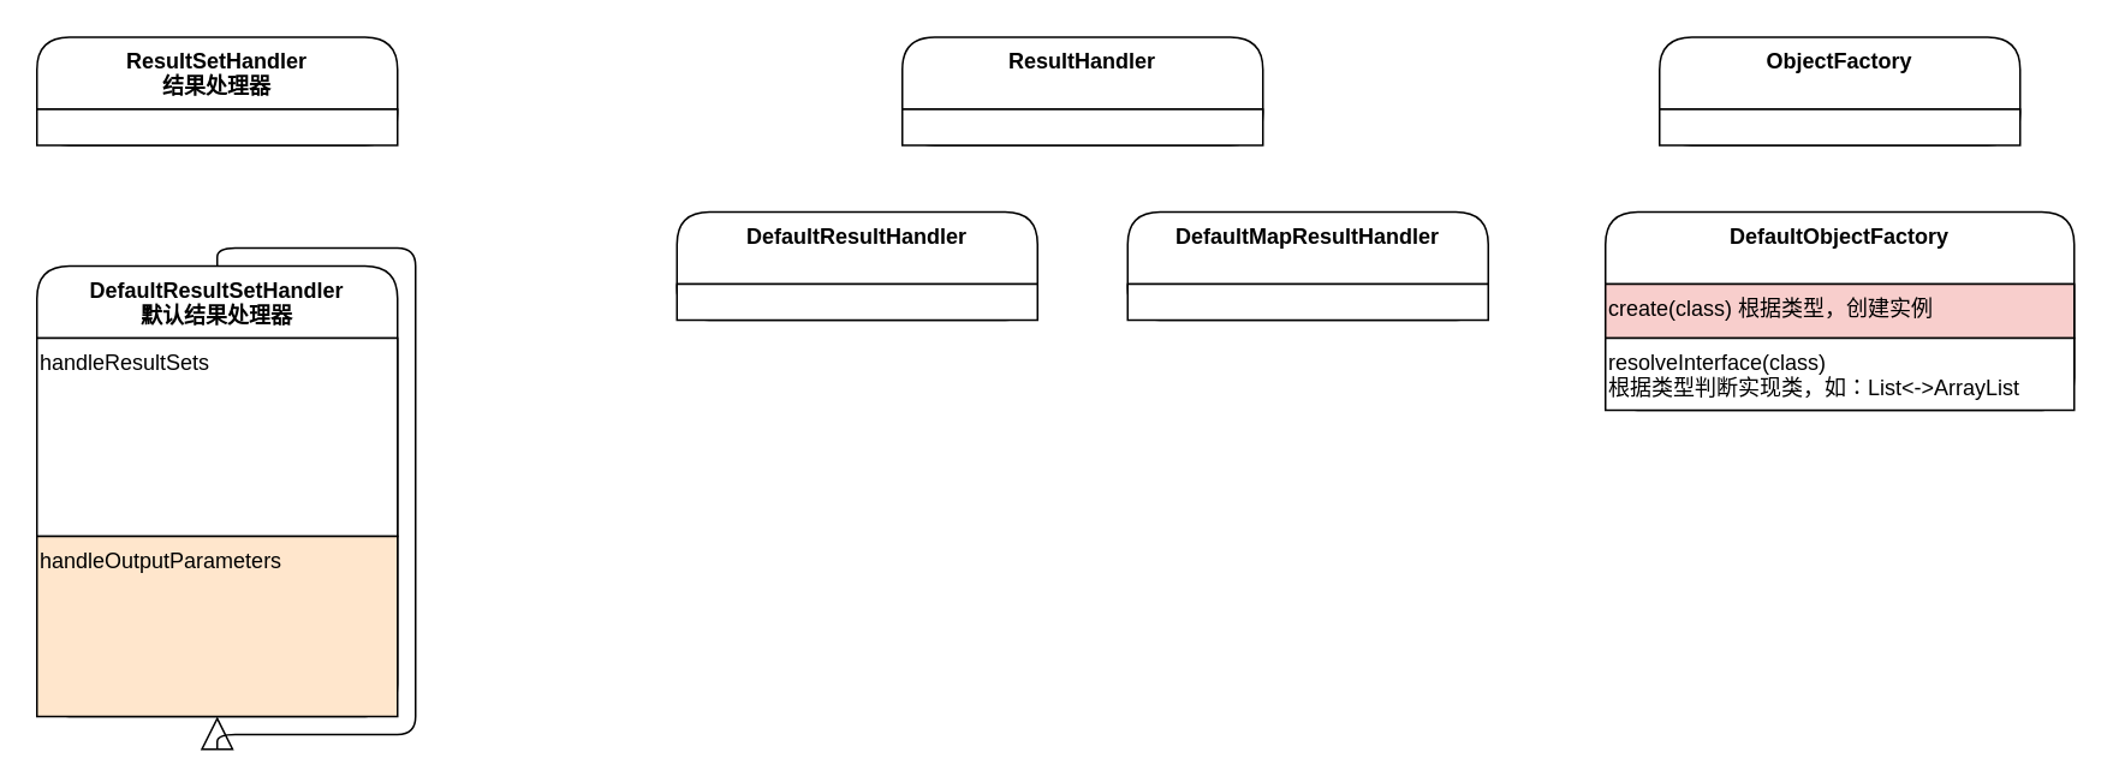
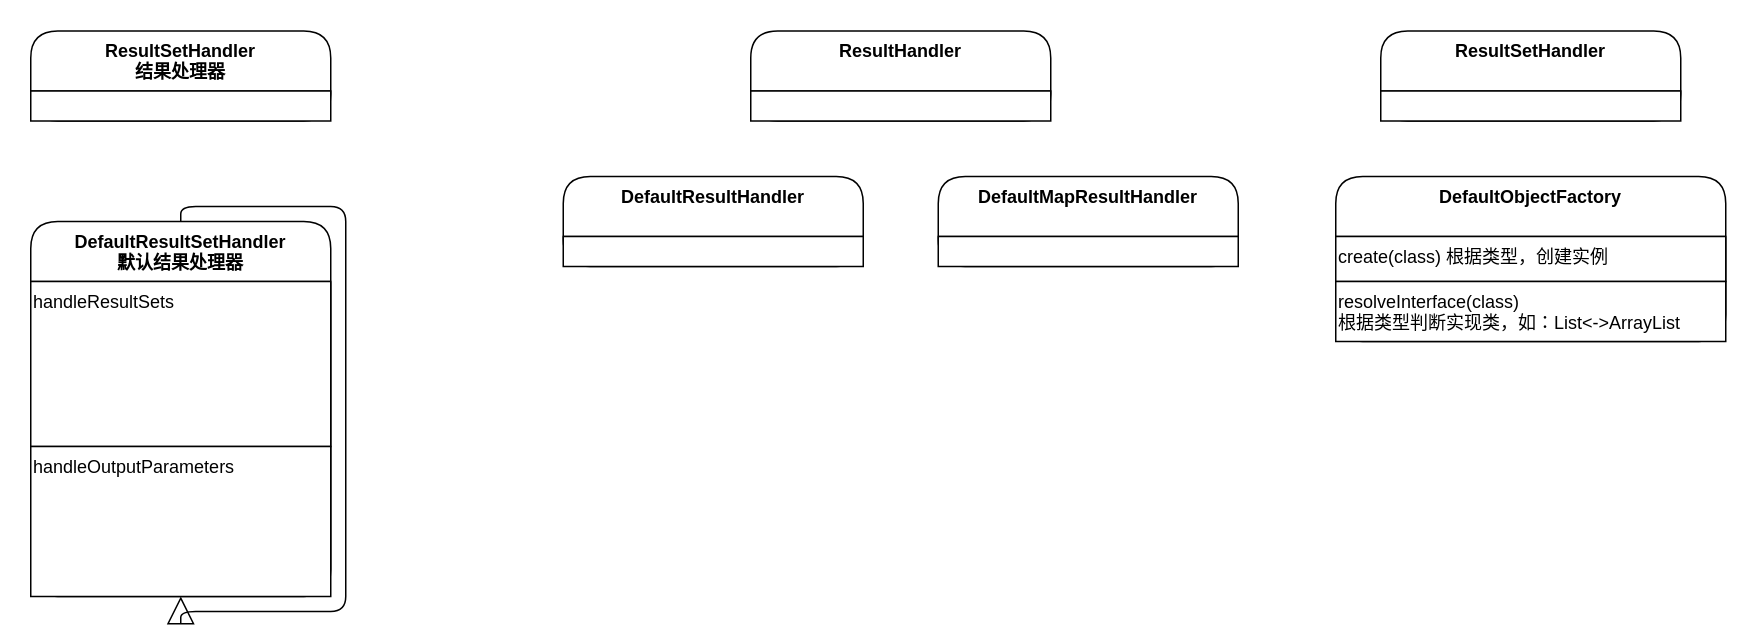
  <mxCell id="0" />
  <mxCell id="1" parent="0" />
  <mxCell id="2" value="ResultSetHandler&#10;结果处理器" style="swimlane;fontStyle=1;align=center;verticalAlign=top;childLayout=stackLayout;horizontal=1;startSize=40;horizontalStack=0;resizeParent=1;resizeParentMax=0;resizeLast=0;collapsible=1;marginBottom=0;rounded=1;shadow=0;glass=0;sketch=0;html=0;" parent="1" vertex="1"><mxGeometry x="20" y="20" width="200" height="60" as="geometry"><mxRectangle x="200" y="1001" width="260" height="26" as="alternateBounds" /></mxGeometry></mxCell>
  <mxCell id="3" value="" style="rounded=0;whiteSpace=wrap;html=1;shadow=0;glass=0;sketch=0;align=left;verticalAlign=top;" parent="2" vertex="1"><mxGeometry y="40" width="200" height="20" as="geometry" /></mxCell>
  <mxCell id="4" value="" style="endArrow=block;endSize=16;endFill=0;html=1;edgeStyle=orthogonalEdgeStyle;exitX=0.5;exitY=0;exitDx=0;exitDy=0;" edge="1" parent="1" source="5" target="7"><mxGeometry x="45" y="220" width="160" as="geometry"><mxPoint x="120" y="117" as="sourcePoint" /><mxPoint x="187.5" y="117" as="targetPoint" /></mxGeometry></mxCell>
  <mxCell id="5" value="DefaultResultSetHandler&#10;默认结果处理器" style="swimlane;fontStyle=1;align=center;verticalAlign=top;childLayout=stackLayout;horizontal=1;startSize=40;horizontalStack=0;resizeParent=1;resizeParentMax=0;resizeLast=0;collapsible=1;marginBottom=0;rounded=1;shadow=0;glass=0;sketch=0;html=0;" vertex="1" parent="1"><mxGeometry x="20" y="147" width="200" height="250" as="geometry"><mxRectangle x="200" y="1001" width="260" height="26" as="alternateBounds" /></mxGeometry></mxCell>
  <mxCell id="6" value="handleResultSets&#10;&#10;&#10;" style="rounded=0;whiteSpace=wrap;shadow=0;glass=0;sketch=0;align=left;verticalAlign=top;" vertex="1" parent="5"><mxGeometry y="40" width="200" height="110" as="geometry" /></mxCell>
- <mxCell id="7" value="handleOutputParameters" style="rounded=0;whiteSpace=wrap;shadow=0;glass=0;sketch=0;align=left;verticalAlign=top;fillColor=#ffe6cc;" vertex="1" parent="5"><mxGeometry y="150" width="200" height="100" as="geometry" /></mxCell>
+ <mxCell id="7" value="handleOutputParameters" style="rounded=0;whiteSpace=wrap;shadow=0;glass=0;sketch=0;align=left;verticalAlign=top;" vertex="1" parent="5"><mxGeometry y="150" width="200" height="100" as="geometry" /></mxCell>
  <mxCell id="8" value="ResultHandler" style="swimlane;fontStyle=1;align=center;verticalAlign=top;childLayout=stackLayout;horizontal=1;startSize=40;horizontalStack=0;resizeParent=1;resizeParentMax=0;resizeLast=0;collapsible=1;marginBottom=0;rounded=1;shadow=0;glass=0;sketch=0;html=0;" vertex="1" parent="1"><mxGeometry x="500" y="20" width="200" height="60" as="geometry"><mxRectangle x="200" y="1001" width="260" height="26" as="alternateBounds" /></mxGeometry></mxCell>
  <mxCell id="9" value="" style="rounded=0;whiteSpace=wrap;html=1;shadow=0;glass=0;sketch=0;align=left;verticalAlign=top;" vertex="1" parent="8"><mxGeometry y="40" width="200" height="20" as="geometry" /></mxCell>
  <mxCell id="10" value="DefaultResultHandler" style="swimlane;fontStyle=1;align=center;verticalAlign=top;childLayout=stackLayout;horizontal=1;startSize=40;horizontalStack=0;resizeParent=1;resizeParentMax=0;resizeLast=0;collapsible=1;marginBottom=0;rounded=1;shadow=0;glass=0;sketch=0;html=0;" vertex="1" parent="1"><mxGeometry x="375" y="117" width="200" height="60" as="geometry"><mxRectangle x="200" y="1001" width="260" height="26" as="alternateBounds" /></mxGeometry></mxCell>
  <mxCell id="11" value="" style="rounded=0;whiteSpace=wrap;html=1;shadow=0;glass=0;sketch=0;align=left;verticalAlign=top;" vertex="1" parent="10"><mxGeometry y="40" width="200" height="20" as="geometry" /></mxCell>
  <mxCell id="12" value="DefaultMapResultHandler" style="swimlane;fontStyle=1;align=center;verticalAlign=top;childLayout=stackLayout;horizontal=1;startSize=40;horizontalStack=0;resizeParent=1;resizeParentMax=0;resizeLast=0;collapsible=1;marginBottom=0;rounded=1;shadow=0;glass=0;sketch=0;html=0;" vertex="1" parent="1"><mxGeometry x="625" y="117" width="200" height="60" as="geometry"><mxRectangle x="200" y="1001" width="260" height="26" as="alternateBounds" /></mxGeometry></mxCell>
  <mxCell id="13" value="" style="rounded=0;whiteSpace=wrap;html=1;shadow=0;glass=0;sketch=0;align=left;verticalAlign=top;" vertex="1" parent="12"><mxGeometry y="40" width="200" height="20" as="geometry" /></mxCell>
- <mxCell id="14" value="ObjectFactory" style="swimlane;fontStyle=1;align=center;verticalAlign=top;childLayout=stackLayout;horizontal=1;startSize=40;horizontalStack=0;resizeParent=1;resizeParentMax=0;resizeLast=0;collapsible=1;marginBottom=0;rounded=1;shadow=0;glass=0;sketch=0;html=0;" vertex="1" parent="1"><mxGeometry x="920" y="20" width="200" height="60" as="geometry"><mxRectangle x="200" y="1001" width="260" height="26" as="alternateBounds" /></mxGeometry></mxCell>
+ <mxCell id="14" value="ResultSetHandler" style="swimlane;fontStyle=1;align=center;verticalAlign=top;childLayout=stackLayout;horizontal=1;startSize=40;horizontalStack=0;resizeParent=1;resizeParentMax=0;resizeLast=0;collapsible=1;marginBottom=0;rounded=1;shadow=0;glass=0;sketch=0;html=0;" vertex="1" parent="1"><mxGeometry x="920" y="20" width="200" height="60" as="geometry"><mxRectangle x="200" y="1001" width="260" height="26" as="alternateBounds" /></mxGeometry></mxCell>
  <mxCell id="15" value="" style="rounded=0;whiteSpace=wrap;shadow=0;glass=0;sketch=0;align=left;verticalAlign=top;" vertex="1" parent="14"><mxGeometry y="40" width="200" height="20" as="geometry" /></mxCell>
  <mxCell id="16" value="DefaultObjectFactory" style="swimlane;fontStyle=1;align=center;verticalAlign=top;childLayout=stackLayout;horizontal=1;startSize=40;horizontalStack=0;resizeParent=1;resizeParentMax=0;resizeLast=0;collapsible=1;marginBottom=0;rounded=1;shadow=0;glass=0;sketch=0;html=0;" vertex="1" parent="1"><mxGeometry x="890" y="117" width="260" height="110" as="geometry"><mxRectangle x="200" y="1001" width="260" height="26" as="alternateBounds" /></mxGeometry></mxCell>
- <mxCell id="17" value="create(class) 根据类型，创建实例" style="rounded=0;whiteSpace=wrap;shadow=0;glass=0;sketch=0;align=left;verticalAlign=top;fillColor=#f8cecc;" vertex="1" parent="16"><mxGeometry y="40" width="260" height="30" as="geometry" /></mxCell>
+ <mxCell id="17" value="create(class) 根据类型，创建实例" style="rounded=0;whiteSpace=wrap;shadow=0;glass=0;sketch=0;align=left;verticalAlign=top;" vertex="1" parent="16"><mxGeometry y="40" width="260" height="30" as="geometry" /></mxCell>
  <mxCell id="18" value="resolveInterface(class) &#10;根据类型判断实现类，如：List&lt;-&gt;ArrayList" style="rounded=0;whiteSpace=wrap;shadow=0;glass=0;sketch=0;align=left;verticalAlign=top;" vertex="1" parent="16"><mxGeometry y="70" width="260" height="40" as="geometry" /></mxCell>
